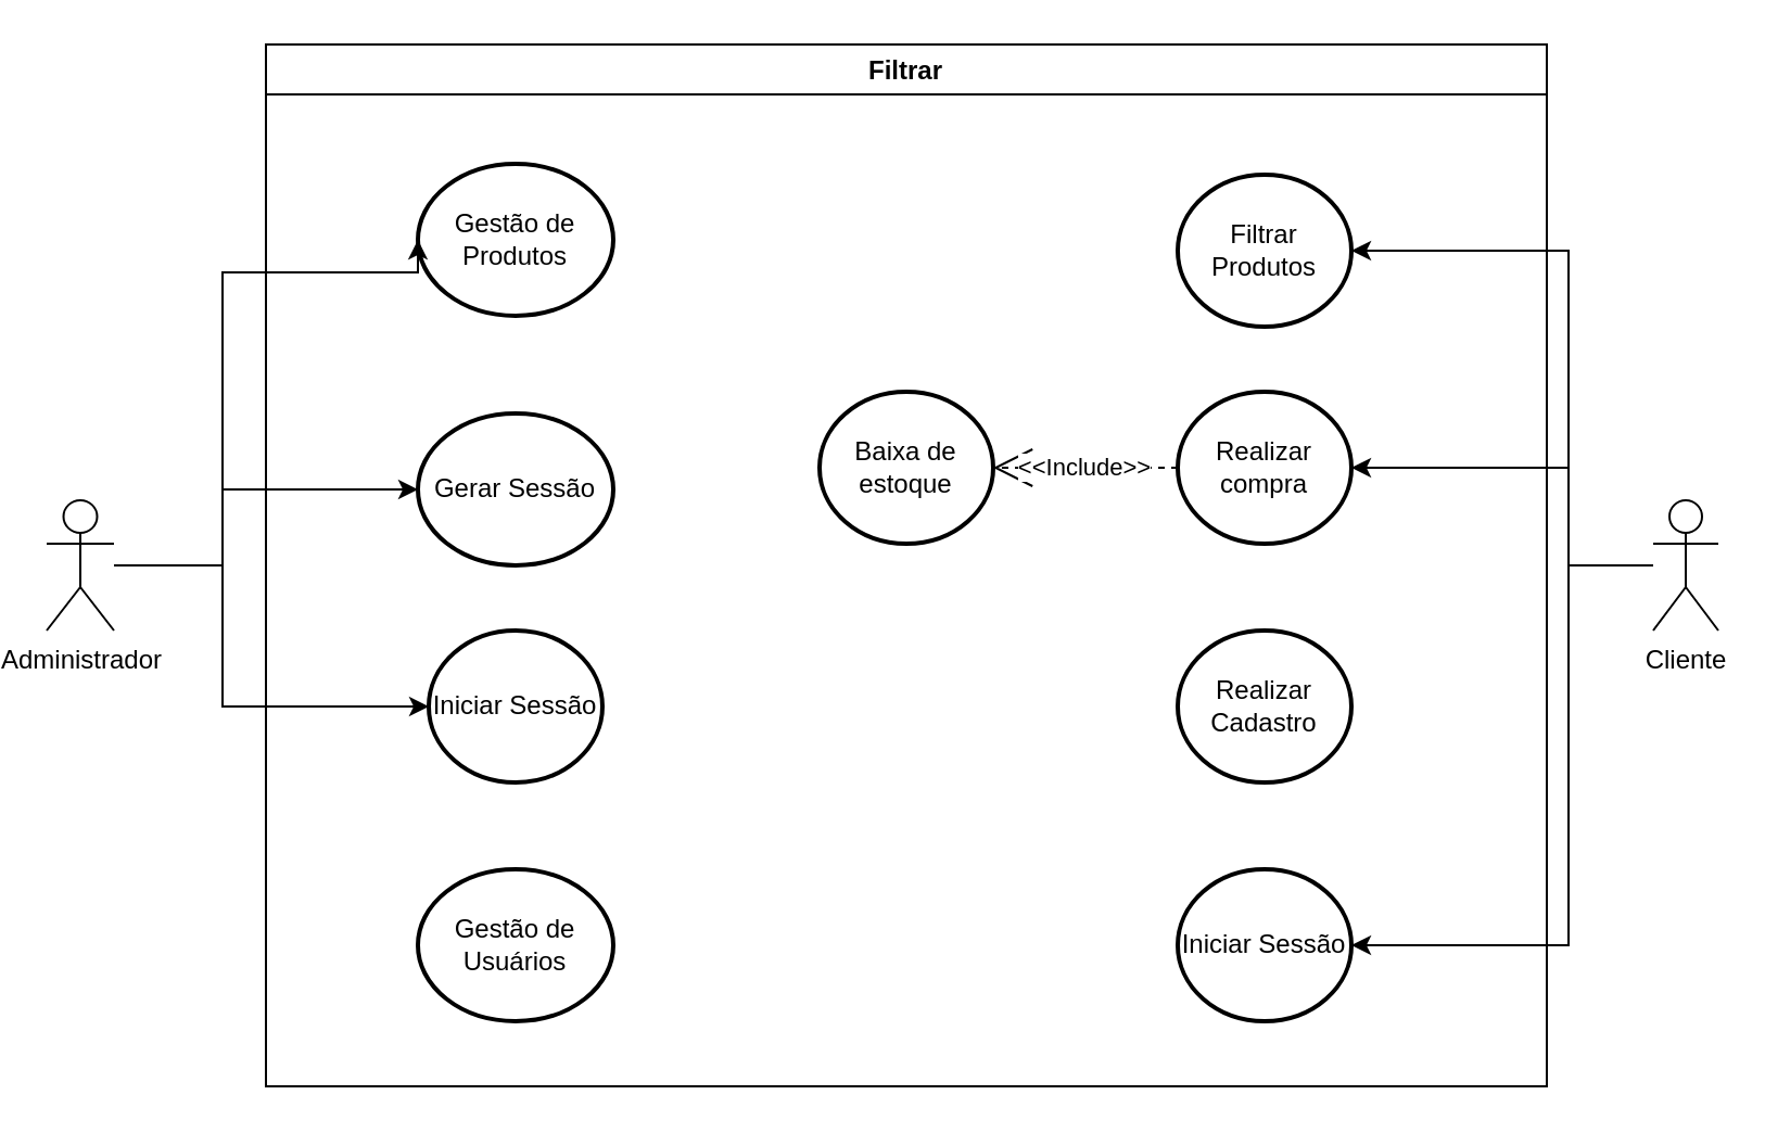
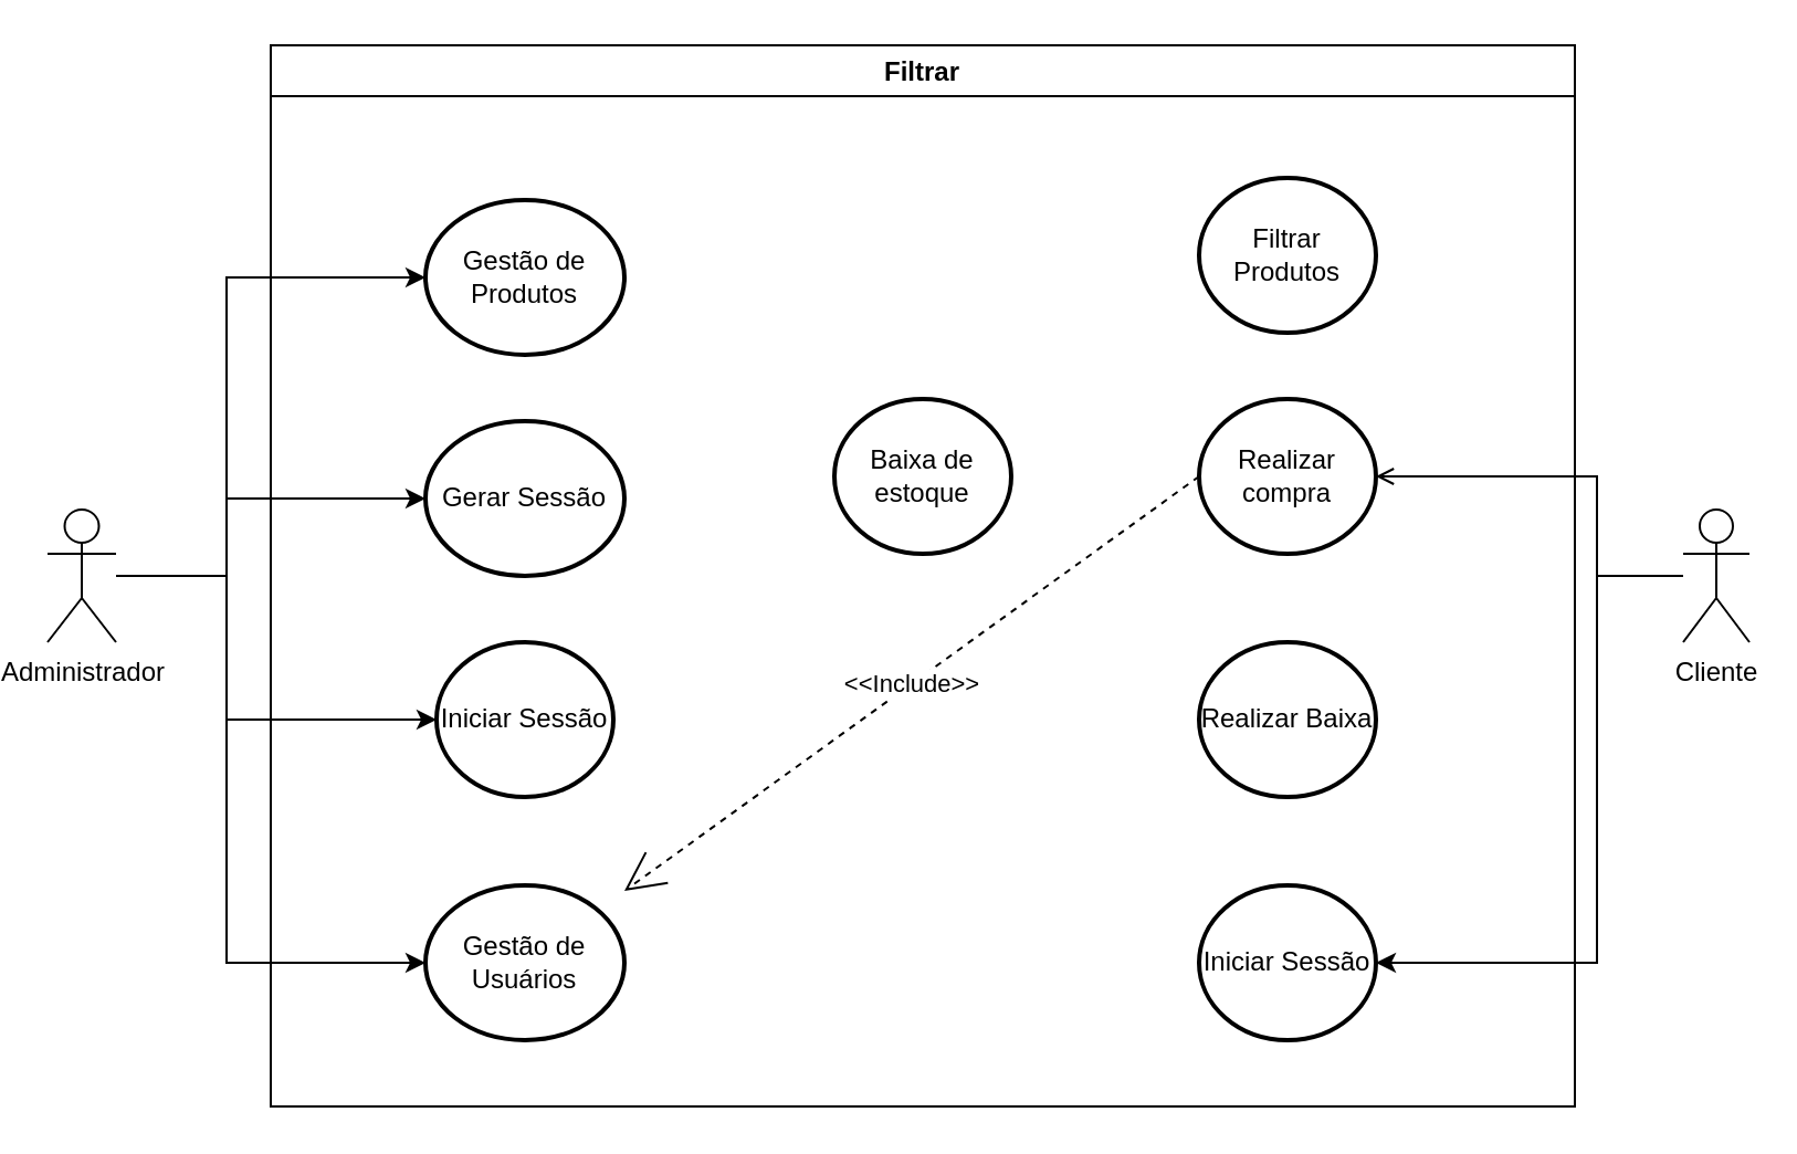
  <mxCell id="0" />
  <mxCell id="1" parent="0" />
  <mxCell id="2" value="Filtrar" style="swimlane;" parent="1" vertex="1"><mxGeometry x="121" y="20" width="590" height="480" as="geometry" /></mxCell>
- <mxCell id="3" value="Gestão de Produtos" style="strokeWidth=2;html=1;shape=mxgraph.flowchart.start_1;whiteSpace=wrap;" parent="2" vertex="1"><mxGeometry x="70" y="55" width="90" height="70" as="geometry" /></mxCell>
+ <mxCell id="3" value="Gestão de Produtos" style="strokeWidth=2;html=1;shape=mxgraph.flowchart.start_1;whiteSpace=wrap;" parent="2" vertex="1"><mxGeometry x="70" y="70" width="90" height="70" as="geometry" /></mxCell>
  <mxCell id="4" value="Gerar Sessão" style="strokeWidth=2;html=1;shape=mxgraph.flowchart.start_1;whiteSpace=wrap;" parent="2" vertex="1"><mxGeometry x="70" y="170" width="90" height="70" as="geometry" /></mxCell>
  <mxCell id="5" value="Realizar compra" style="strokeWidth=2;html=1;shape=mxgraph.flowchart.start_1;whiteSpace=wrap;" parent="2" vertex="1"><mxGeometry x="420" y="160" width="80" height="70" as="geometry" /></mxCell>
  <mxCell id="6" value="Baixa de estoque" style="strokeWidth=2;html=1;shape=mxgraph.flowchart.start_1;whiteSpace=wrap;" parent="2" vertex="1"><mxGeometry x="255" y="160" width="80" height="70" as="geometry" /></mxCell>
- <mxCell id="7" value="&amp;lt;&amp;lt;Include&amp;gt;&amp;gt;" style="endArrow=open;endSize=16;endFill=0;html=1;entryX=1;entryY=0.5;entryDx=0;entryDy=0;entryPerimeter=0;exitX=0;exitY=0.5;exitDx=0;exitDy=0;exitPerimeter=0;dashed=1;" parent="2" source="5" target="6" edge="1"><mxGeometry width="160" relative="1" as="geometry"><mxPoint x="330" y="240" as="sourcePoint" /><mxPoint x="300" y="239.5" as="targetPoint" /></mxGeometry></mxCell>
+ <mxCell id="7" value="&amp;lt;&amp;lt;Include&amp;gt;&amp;gt;" style="endArrow=open;endSize=16;endFill=0;html=1;exitX=0;exitY=0.5;exitDx=0;exitDy=0;exitPerimeter=0;dashed=1;" parent="2" source="5" target="12" edge="1"><mxGeometry width="160" relative="1" as="geometry"><mxPoint x="330" y="240" as="sourcePoint" /><mxPoint x="300" y="239.5" as="targetPoint" /></mxGeometry></mxCell>
  <mxCell id="8" value="Filtrar Produtos" style="strokeWidth=2;html=1;shape=mxgraph.flowchart.start_1;whiteSpace=wrap;" parent="2" vertex="1"><mxGeometry x="420" y="60" width="80" height="70" as="geometry" /></mxCell>
- <mxCell id="9" value="Realizar Cadastro" style="strokeWidth=2;html=1;shape=mxgraph.flowchart.start_1;whiteSpace=wrap;" parent="2" vertex="1"><mxGeometry x="420" y="270" width="80" height="70" as="geometry" /></mxCell>
+ <mxCell id="9" value="Realizar Baixa" style="strokeWidth=2;html=1;shape=mxgraph.flowchart.start_1;whiteSpace=wrap;" parent="2" vertex="1"><mxGeometry x="420" y="270" width="80" height="70" as="geometry" /></mxCell>
  <mxCell id="10" value="Iniciar Sessão" style="strokeWidth=2;html=1;shape=mxgraph.flowchart.start_1;whiteSpace=wrap;" parent="2" vertex="1"><mxGeometry x="420" y="380" width="80" height="70" as="geometry" /></mxCell>
  <mxCell id="11" value="Iniciar Sessão" style="strokeWidth=2;html=1;shape=mxgraph.flowchart.start_1;whiteSpace=wrap;" parent="2" vertex="1"><mxGeometry x="75" y="270" width="80" height="70" as="geometry" /></mxCell>
  <mxCell id="12" value="Gestão de Usuários" style="strokeWidth=2;html=1;shape=mxgraph.flowchart.start_1;whiteSpace=wrap;" parent="2" vertex="1"><mxGeometry x="70" y="380" width="90" height="70" as="geometry" /></mxCell>
  <mxCell id="13" style="edgeStyle=orthogonalEdgeStyle;rounded=0;orthogonalLoop=1;jettySize=auto;html=1;entryX=0;entryY=0.5;entryDx=0;entryDy=0;entryPerimeter=0;" parent="1" source="17" target="11" edge="1"><mxGeometry relative="1" as="geometry"><Array as="points"><mxPoint x="101" y="260" /><mxPoint x="101" y="325" /></Array></mxGeometry></mxCell>
+ <mxCell id="14" style="edgeStyle=orthogonalEdgeStyle;rounded=0;orthogonalLoop=1;jettySize=auto;html=1;entryX=0;entryY=0.5;entryDx=0;entryDy=0;entryPerimeter=0;" parent="1" source="17" target="12" edge="1"><mxGeometry relative="1" as="geometry"><Array as="points"><mxPoint x="101" y="260" /><mxPoint x="101" y="435" /></Array></mxGeometry></mxCell>
  <mxCell id="15" style="edgeStyle=orthogonalEdgeStyle;rounded=0;orthogonalLoop=1;jettySize=auto;html=1;entryX=0;entryY=0.5;entryDx=0;entryDy=0;entryPerimeter=0;" parent="1" source="17" target="4" edge="1"><mxGeometry relative="1" as="geometry"><Array as="points"><mxPoint x="101" y="260" /><mxPoint x="101" y="225" /></Array></mxGeometry></mxCell>
  <mxCell id="16" style="edgeStyle=orthogonalEdgeStyle;rounded=0;orthogonalLoop=1;jettySize=auto;html=1;entryX=0;entryY=0.5;entryDx=0;entryDy=0;entryPerimeter=0;" parent="1" source="17" target="3" edge="1"><mxGeometry relative="1" as="geometry"><Array as="points"><mxPoint x="101" y="260" /><mxPoint x="101" y="125" /></Array></mxGeometry></mxCell>
  <mxCell id="17" value="Administrador" style="shape=umlActor;verticalLabelPosition=bottom;verticalAlign=top;html=1;" parent="1" vertex="1"><mxGeometry x="20" y="230" width="31" height="60" as="geometry" /></mxCell>
- <mxCell id="18" style="edgeStyle=orthogonalEdgeStyle;rounded=0;orthogonalLoop=1;jettySize=auto;html=1;entryX=1;entryY=0.5;entryDx=0;entryDy=0;entryPerimeter=0;" parent="1" source="21" target="5" edge="1"><mxGeometry relative="1" as="geometry"><Array as="points"><mxPoint x="721" y="260" /><mxPoint x="721" y="215" /></Array></mxGeometry></mxCell>
- <mxCell id="19" style="edgeStyle=orthogonalEdgeStyle;rounded=0;orthogonalLoop=1;jettySize=auto;html=1;entryX=1;entryY=0.5;entryDx=0;entryDy=0;entryPerimeter=0;" parent="1" source="21" target="8" edge="1"><mxGeometry relative="1" as="geometry"><Array as="points"><mxPoint x="721" y="260" /><mxPoint x="721" y="115" /></Array></mxGeometry></mxCell>
+ <mxCell id="18" style="edgeStyle=orthogonalEdgeStyle;rounded=0;orthogonalLoop=1;jettySize=auto;html=1;entryX=1;entryY=0.5;entryDx=0;entryDy=0;entryPerimeter=0;endArrow=open;" parent="1" source="21" target="5" edge="1"><mxGeometry relative="1" as="geometry"><Array as="points"><mxPoint x="721" y="260" /><mxPoint x="721" y="215" /></Array></mxGeometry></mxCell>
  <mxCell id="20" style="edgeStyle=orthogonalEdgeStyle;rounded=0;orthogonalLoop=1;jettySize=auto;html=1;entryX=1;entryY=0.5;entryDx=0;entryDy=0;entryPerimeter=0;" parent="1" source="21" target="10" edge="1"><mxGeometry relative="1" as="geometry"><Array as="points"><mxPoint x="721" y="260" /><mxPoint x="721" y="435" /></Array></mxGeometry></mxCell>
  <mxCell id="21" value="Cliente" style="shape=umlActor;verticalLabelPosition=bottom;verticalAlign=top;html=1;" parent="1" vertex="1"><mxGeometry x="760" y="230" width="30" height="60" as="geometry" /></mxCell>
